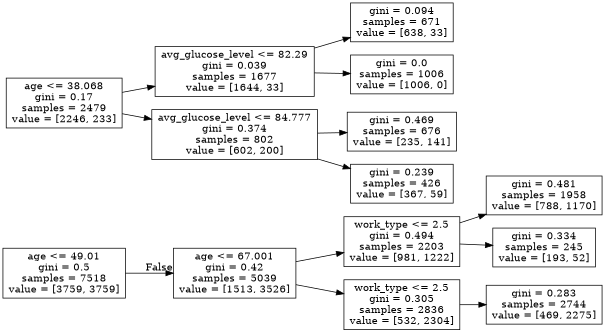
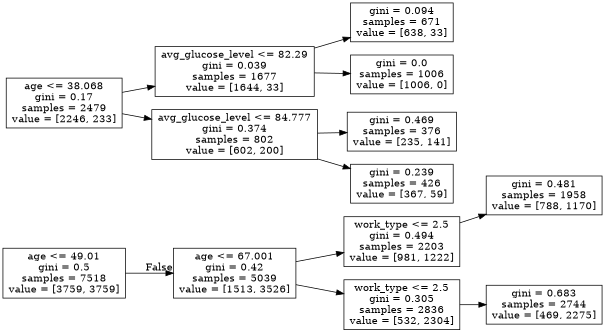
  digraph {
    rankdir=LR
    node [shape=box]
    n1 [label="age <= 49.01\ngini = 0.5\nsamples = 7518\nvalue = [3759, 3759]"]
    n2 [label="age <= 67.001\ngini = 0.42\nsamples = 5039\nvalue = [1513, 3526]"]
    n3 [label="age <= 38.068\ngini = 0.17\nsamples = 2479\nvalue = [2246, 233]"]
    n4 [label="avg_glucose_level <= 82.29\ngini = 0.039\nsamples = 1677\nvalue = [1644, 33]"]
    n5 [label="avg_glucose_level <= 84.777\ngini = 0.374\nsamples = 802\nvalue = [602, 200]"]
    n6 [label="work_type <= 2.5\ngini = 0.494\nsamples = 2203\nvalue = [981, 1222]"]
    n7 [label="work_type <= 2.5\ngini = 0.305\nsamples = 2836\nvalue = [532, 2304]"]
    n8 [label="gini = 0.094\nsamples = 671\nvalue = [638, 33]"]
    n9 [label="gini = 0.0\nsamples = 1006\nvalue = [1006, 0]"]
-   n10 [label="gini = 0.469\nsamples = 676\nvalue = [235, 141]"]
+   n10 [label="gini = 0.469\nsamples = 376\nvalue = [235, 141]"]
    n11 [label="gini = 0.239\nsamples = 426\nvalue = [367, 59]"]
    n12 [label="gini = 0.481\nsamples = 1958\nvalue = [788, 1170]"]
-   n13 [label="gini = 0.334\nsamples = 245\nvalue = [193, 52]"]
-   n14 [label="gini = 0.283\nsamples = 2744\nvalue = [469, 2275]"]
+   n14 [label="gini = 0.683\nsamples = 2744\nvalue = [469, 2275]"]
    n1 -> n2 [headlabel=False labelangle=-45 labeldistance=2.5]
    n2 -> n6
    n2 -> n7
    n3 -> n4
    n3 -> n5
    n4 -> n8
    n4 -> n9
    n5 -> n10
    n5 -> n11
    n6 -> n12
-   n6 -> n13
    n7 -> n14
  }
